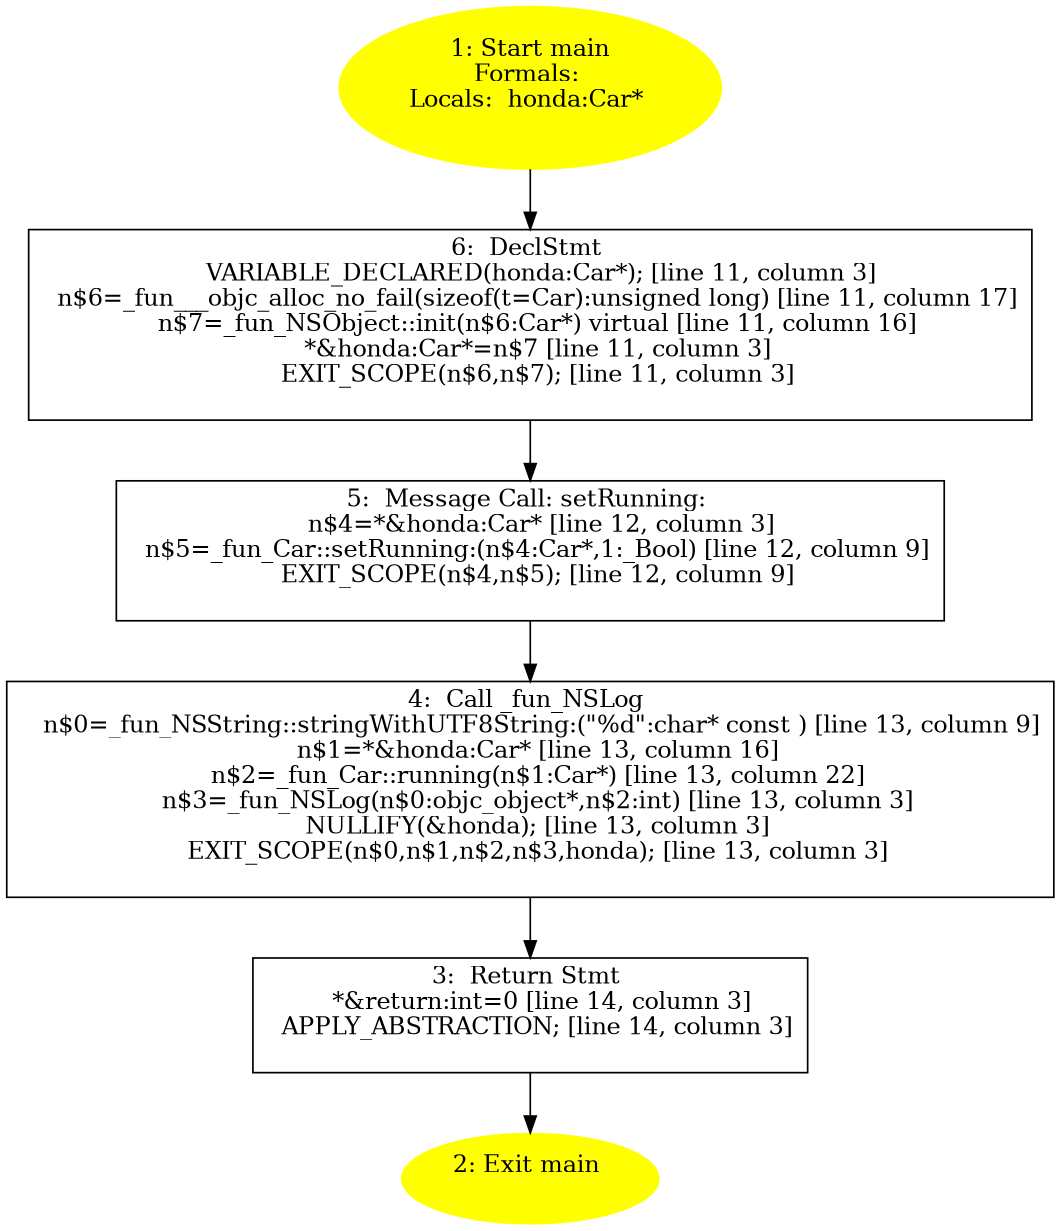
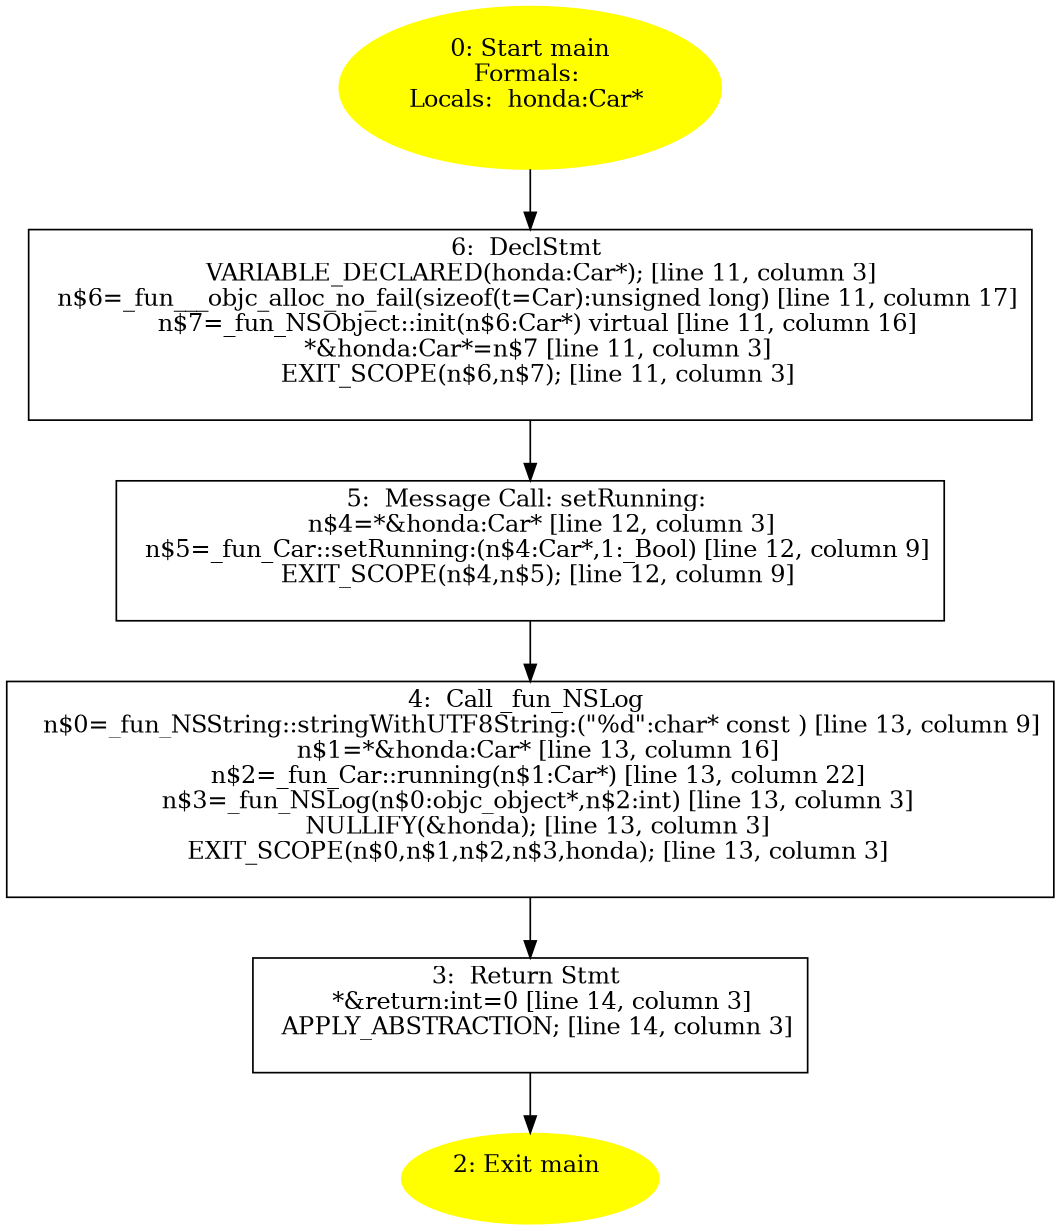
  digraph {
    node [shape=box]
-   n1 [color=yellow label="1: Start main\nFormals: \nLocals:  honda:Car* \n  " style=filled shape=""]
+   n1 [color=yellow label="0: Start main\nFormals: \nLocals:  honda:Car* \n  " style=filled shape=""]
    n2 [label="6:  DeclStmt \n   VARIABLE_DECLARED(honda:Car*); [line 11, column 3]\n  n$6=_fun___objc_alloc_no_fail(sizeof(t=Car):unsigned long) [line 11, column 17]\n  n$7=_fun_NSObject::init(n$6:Car*) virtual [line 11, column 16]\n  *&honda:Car*=n$7 [line 11, column 3]\n  EXIT_SCOPE(n$6,n$7); [line 11, column 3]\n "]
    n3 [label="5:  Message Call: setRunning: \n   n$4=*&honda:Car* [line 12, column 3]\n  n$5=_fun_Car::setRunning:(n$4:Car*,1:_Bool) [line 12, column 9]\n  EXIT_SCOPE(n$4,n$5); [line 12, column 9]\n "]
    n4 [color=yellow label="2: Exit main \n  " style=filled shape=""]
    n5 [label="3:  Return Stmt \n   *&return:int=0 [line 14, column 3]\n  APPLY_ABSTRACTION; [line 14, column 3]\n "]
    n6 [label="4:  Call _fun_NSLog \n   n$0=_fun_NSString::stringWithUTF8String:(\"%d\":char* const ) [line 13, column 9]\n  n$1=*&honda:Car* [line 13, column 16]\n  n$2=_fun_Car::running(n$1:Car*) [line 13, column 22]\n  n$3=_fun_NSLog(n$0:objc_object*,n$2:int) [line 13, column 3]\n  NULLIFY(&honda); [line 13, column 3]\n  EXIT_SCOPE(n$0,n$1,n$2,n$3,honda); [line 13, column 3]\n "]
    n1 -> n2
    n2 -> n3
    n3 -> n6
    n5 -> n4
    n6 -> n5
  }
